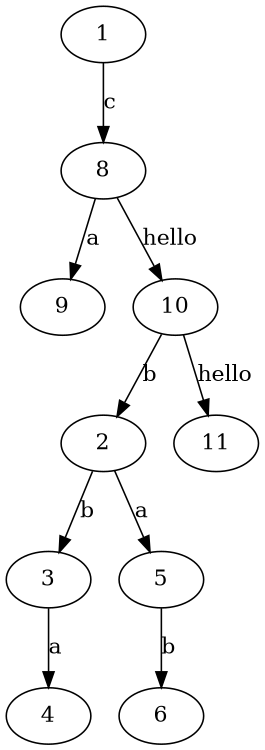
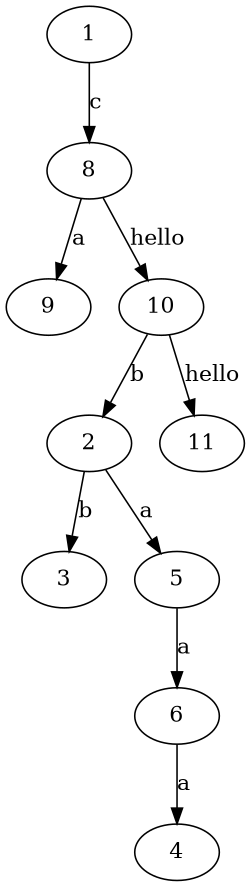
  digraph {
    1
    8
    2
    3
    5
    9
    10
    4
    6
    11
    1 -> 8 [label=c]
    8 -> 9 [label=a]
    8 -> 10 [label=hello]
    2 -> 3 [label=b]
    2 -> 5 [label=a]
-   3 -> 4 [label=a]
-   5 -> 6 [label=b]
+   6 -> 4 [label=a]
+   5 -> 6 [label=a]
    10 -> 2 [label=b]
    10 -> 11 [label=hello]
  }
